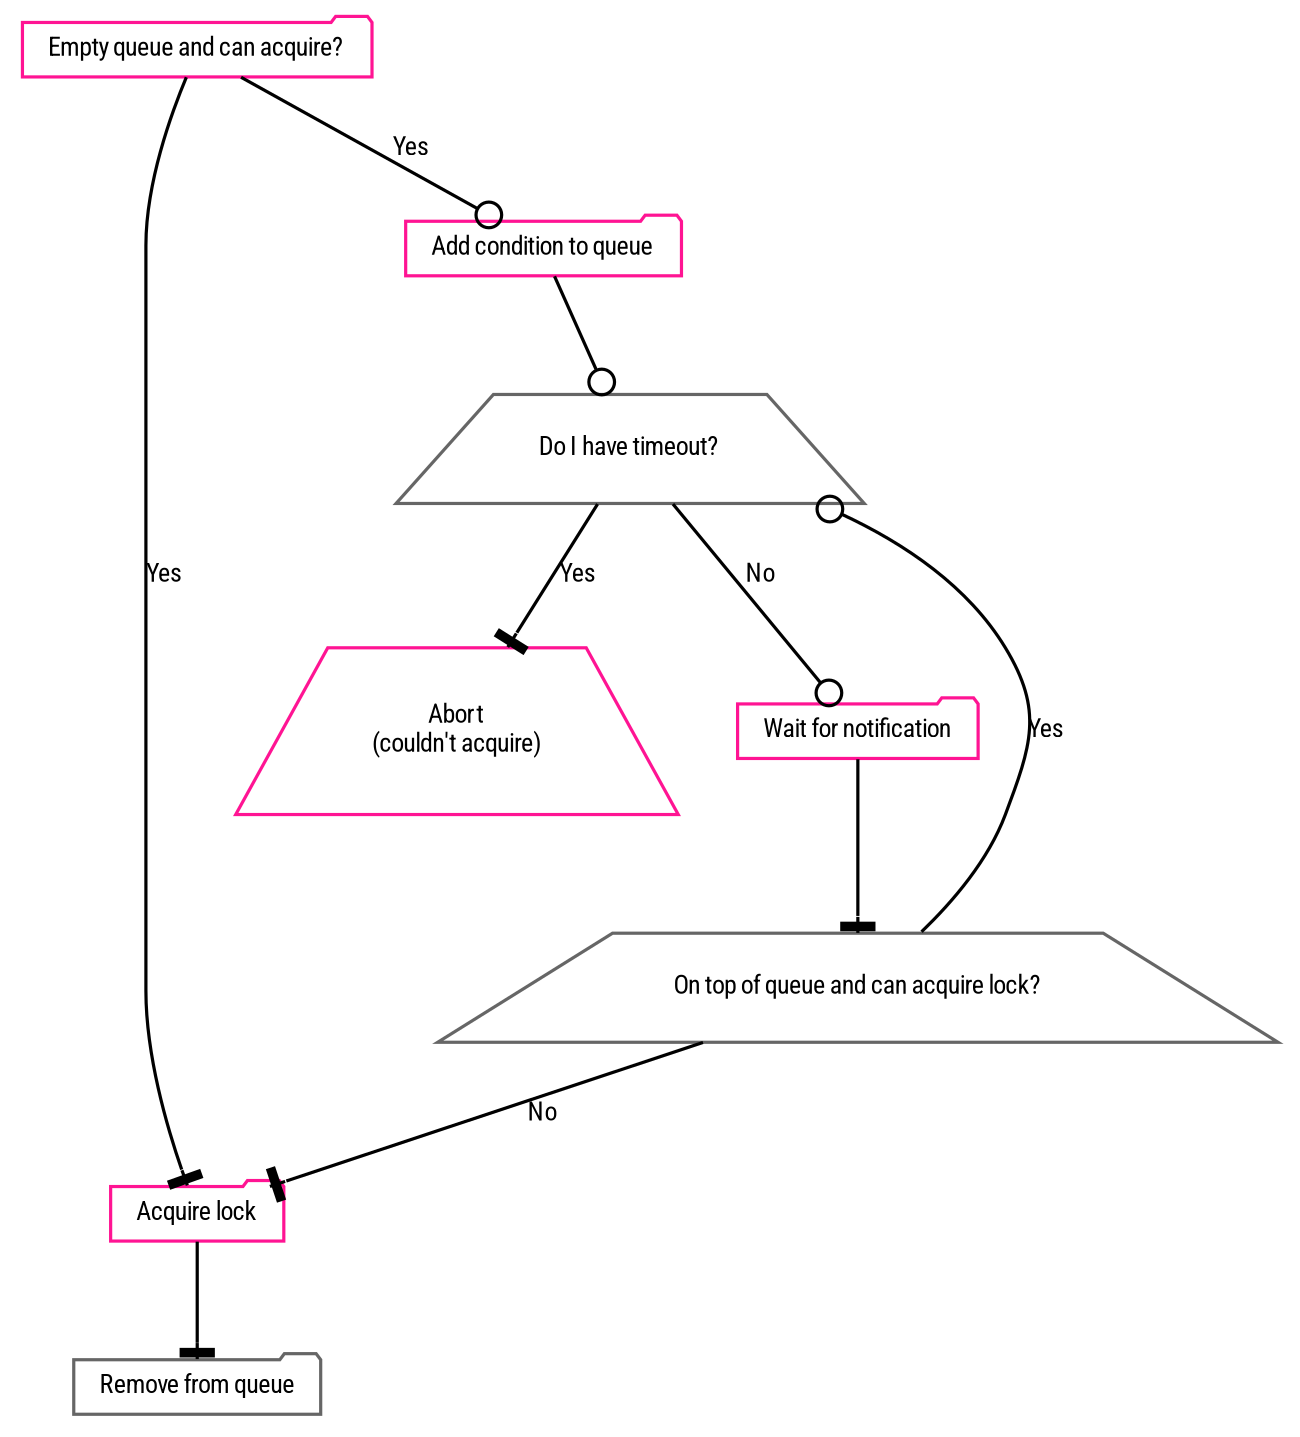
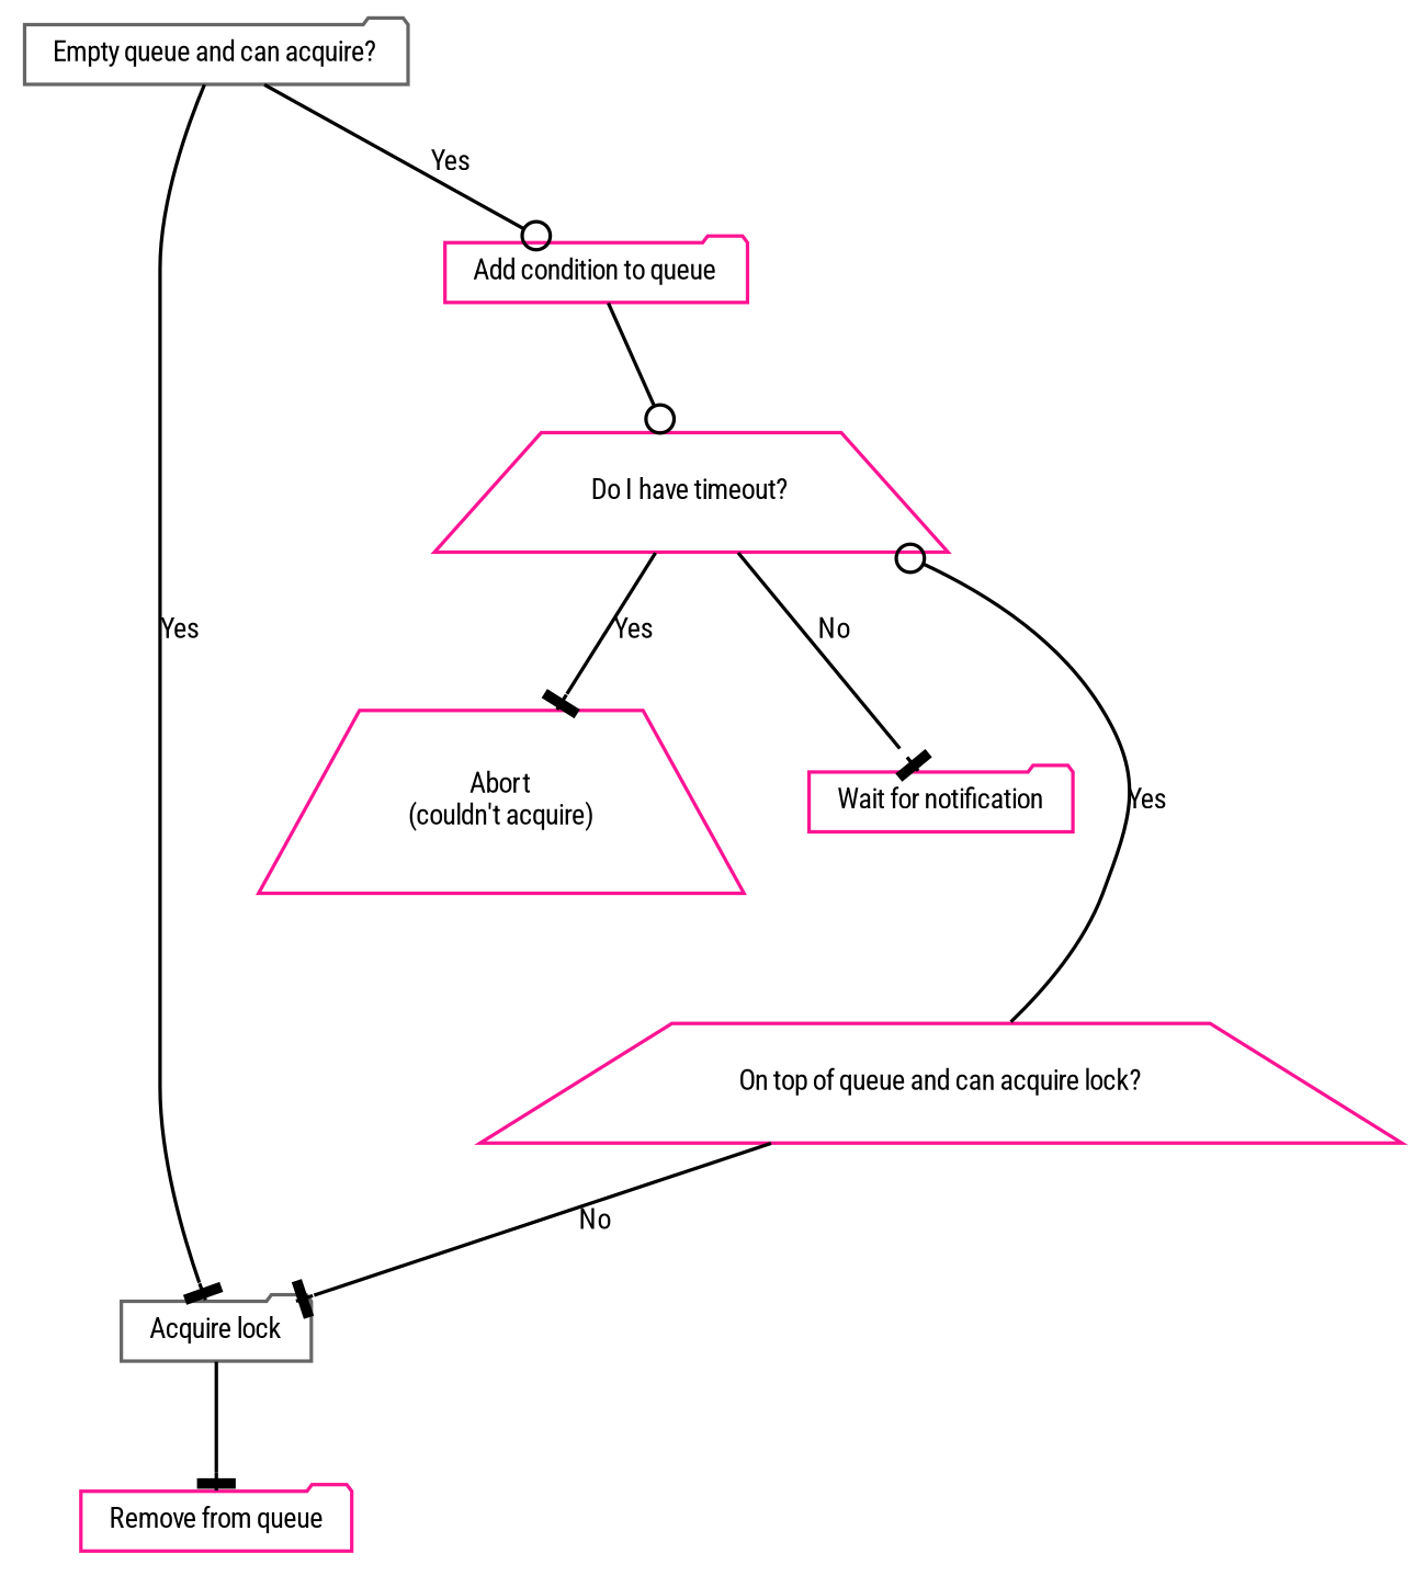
  digraph {
    fontname="Roboto Condensed"
    fontsize=8
    node [color=deeppink fontname="Roboto Condensed" fontsize=8 shape=folder]
    edge [arrowhead=tee fontname="Roboto Condensed" fontsize=8]
    n1 [height=0 label="Abort\n(couldn't acquire)" shape=trapezium width=0]
-   n2 [height=0 label="Acquire lock" width=0]
-   n3 [color=gray40 height=0 label="Remove from queue" width=0]
+   n2 [color=gray40 height=0 label="Acquire lock" width=0]
+   n3 [height=0 label="Remove from queue" width=0]
    n4 [height=0 label="Add condition to queue" width=0]
-   n5 [color=gray40 height=0 label="Do I have timeout?" shape=trapezium width=0]
+   n5 [height=0 label="Do I have timeout?" shape=trapezium width=0]
    n6 [height=0 label="Wait for notification" width=0]
-   n7 [color=gray40 height=0 label="On top of queue and can acquire lock?" shape=trapezium width=0]
-   n8 [height=0 label="Empty queue and can acquire?" width=0]
+   n7 [height=0 label="On top of queue and can acquire lock?" shape=trapezium width=0]
+   n8 [color=gray40 height=0 label="Empty queue and can acquire?" width=0]
    n2 -> n3
    n4 -> n5 [arrowhead=odot]
    n5 -> n1 [label=Yes]
-   n5 -> n6 [arrowhead=odot label=No]
-   n6 -> n7
+   n5 -> n6 [label=No]
    n7 -> n2 [label=No]
    n7 -> n5 [arrowhead=odot label=Yes]
    n8 -> n2 [label=Yes]
    n8 -> n4 [arrowhead=odot label=Yes]
  }
